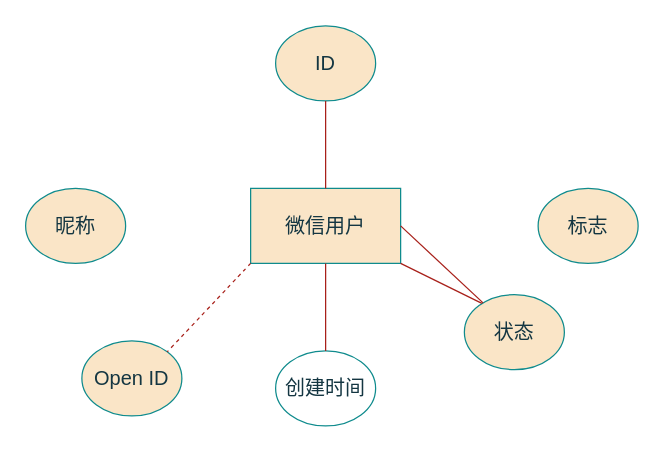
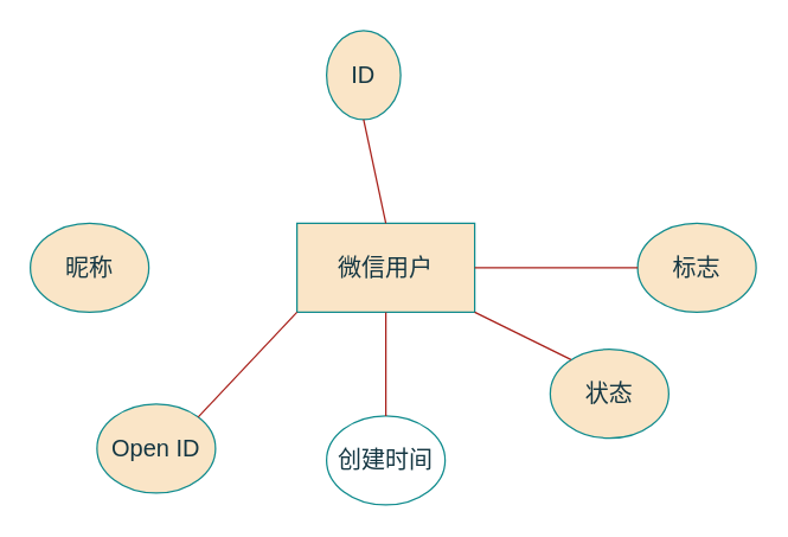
  <mxCell id="0" />
  <mxCell id="1" parent="0" />
  <mxCell id="2" value="微信用户" style="rounded=0;whiteSpace=wrap;html=1;strokeColor=#0F8B8D;fontSize=16;fontColor=#143642;fillColor=#FAE5C7;labelBackgroundColor=none;" vertex="1" parent="1"><mxGeometry x="200" y="150" width="120" height="60" as="geometry" /></mxCell>
  <mxCell id="3" value="标志" style="ellipse;whiteSpace=wrap;html=1;strokeColor=#0F8B8D;fontSize=16;fontColor=#143642;fillColor=#FAE5C7;labelBackgroundColor=none;" vertex="1" parent="1"><mxGeometry x="430" y="150" width="80" height="60" as="geometry" /></mxCell>
  <mxCell id="4" value="创建时间" style="ellipse;whiteSpace=wrap;html=1;strokeColor=#0F8B8D;fontSize=16;fontColor=#143642;fillColor=#ffffff;labelBackgroundColor=none;" vertex="1" parent="1"><mxGeometry x="220" y="280" width="80" height="60" as="geometry" /></mxCell>
  <mxCell id="5" value="昵称" style="ellipse;whiteSpace=wrap;html=1;strokeColor=#0F8B8D;fontSize=16;fontColor=#143642;fillColor=#FAE5C7;labelBackgroundColor=none;" vertex="1" parent="1"><mxGeometry x="20" y="150" width="80" height="60" as="geometry" /></mxCell>
  <mxCell id="6" value="Open ID" style="ellipse;whiteSpace=wrap;html=1;strokeColor=#0F8B8D;fontSize=16;fontColor=#143642;fillColor=#FAE5C7;labelBackgroundColor=none;" vertex="1" parent="1"><mxGeometry x="65" y="272" width="80" height="60" as="geometry" /></mxCell>
- <mxCell id="7" value="ID" style="ellipse;whiteSpace=wrap;html=1;strokeColor=#0F8B8D;fontSize=16;fontColor=#143642;fillColor=#FAE5C7;labelBackgroundColor=none;" vertex="1" parent="1"><mxGeometry x="220" y="20" width="80" height="60" as="geometry" /></mxCell>
+ <mxCell id="7" value="ID" style="ellipse;whiteSpace=wrap;html=1;strokeColor=#0F8B8D;fontSize=16;fontColor=#143642;fillColor=#FAE5C7;labelBackgroundColor=none;" vertex="1" parent="1"><mxGeometry x="220" y="20" width="50" height="60" as="geometry" /></mxCell>
  <mxCell id="8" value="状态" style="ellipse;whiteSpace=wrap;html=1;strokeColor=#0F8B8D;fontSize=16;fontColor=#143642;fillColor=#FAE5C7;labelBackgroundColor=none;" vertex="1" parent="1"><mxGeometry x="371" y="235" width="80" height="60" as="geometry" /></mxCell>
  <mxCell id="9" value="" style="endArrow=none;html=1;rounded=0;strokeColor=#A8201A;fontSize=12;fontColor=default;startSize=8;endSize=8;fillColor=#FAE5C7;curved=1;entryX=0.5;entryY=1;entryDx=0;entryDy=0;exitX=0.5;exitY=0;exitDx=0;exitDy=0;labelBackgroundColor=none;" edge="1" parent="1" source="2" target="7"><mxGeometry width="50" height="50" relative="1" as="geometry"><mxPoint x="130" y="230" as="sourcePoint" /><mxPoint x="180" y="180" as="targetPoint" /></mxGeometry></mxCell>
  <mxCell id="10" value="" style="endArrow=none;html=1;rounded=0;strokeColor=#A8201A;fontSize=12;fontColor=default;startSize=8;endSize=8;fillColor=#FAE5C7;curved=1;exitX=1;exitY=1;exitDx=0;exitDy=0;labelBackgroundColor=none;" edge="1" parent="1" source="2"><mxGeometry width="50" height="50" relative="1" as="geometry"><mxPoint x="130" y="230" as="sourcePoint" /><mxPoint x="385" y="242" as="targetPoint" /></mxGeometry></mxCell>
- <mxCell id="11" value="" style="endArrow=none;html=1;rounded=0;strokeColor=#A8201A;fontSize=12;fontColor=default;startSize=8;endSize=8;fillColor=#FAE5C7;curved=1;entryX=1;entryY=0;entryDx=0;entryDy=0;exitX=0;exitY=1;exitDx=0;exitDy=0;labelBackgroundColor=none;dashed=1;" edge="1" parent="1" source="2" target="6"><mxGeometry width="50" height="50" relative="1" as="geometry"><mxPoint x="130" y="230" as="sourcePoint" /><mxPoint x="180" y="180" as="targetPoint" /></mxGeometry></mxCell>
- <mxCell id="12" value="" style="endArrow=none;html=1;rounded=0;strokeColor=#A8201A;fontSize=12;fontColor=default;startSize=8;endSize=8;fillColor=#FAE5C7;curved=1;exitX=1;exitY=0.5;exitDx=0;exitDy=0;labelBackgroundColor=none;" edge="1" parent="1" source="2" target="8"><mxGeometry width="50" height="50" relative="1" as="geometry"><mxPoint x="130" y="230" as="sourcePoint" /><mxPoint x="180" y="180" as="targetPoint" /></mxGeometry></mxCell>
+ <mxCell id="11" value="" style="endArrow=none;html=1;rounded=0;strokeColor=#A8201A;fontSize=12;fontColor=default;startSize=8;endSize=8;fillColor=#FAE5C7;curved=1;entryX=1;entryY=0;entryDx=0;entryDy=0;exitX=0;exitY=1;exitDx=0;exitDy=0;labelBackgroundColor=none;" edge="1" parent="1" source="2" target="6"><mxGeometry width="50" height="50" relative="1" as="geometry"><mxPoint x="130" y="230" as="sourcePoint" /><mxPoint x="180" y="180" as="targetPoint" /></mxGeometry></mxCell>
+ <mxCell id="12" value="" style="endArrow=none;html=1;rounded=0;strokeColor=#A8201A;fontSize=12;fontColor=default;startSize=8;endSize=8;fillColor=#FAE5C7;curved=1;entryX=0;entryY=0.5;entryDx=0;entryDy=0;exitX=1;exitY=0.5;exitDx=0;exitDy=0;labelBackgroundColor=none;" edge="1" parent="1" source="2" target="3"><mxGeometry width="50" height="50" relative="1" as="geometry"><mxPoint x="130" y="230" as="sourcePoint" /><mxPoint x="180" y="180" as="targetPoint" /></mxGeometry></mxCell>
  <mxCell id="13" value="" style="endArrow=none;html=1;rounded=0;strokeColor=#A8201A;fontSize=12;fontColor=default;startSize=8;endSize=8;fillColor=#FAE5C7;curved=1;entryX=0.5;entryY=1;entryDx=0;entryDy=0;exitX=0.5;exitY=0;exitDx=0;exitDy=0;labelBackgroundColor=none;" edge="1" parent="1" source="4" target="2"><mxGeometry width="50" height="50" relative="1" as="geometry"><mxPoint x="130" y="230" as="sourcePoint" /><mxPoint x="180" y="180" as="targetPoint" /></mxGeometry></mxCell>
